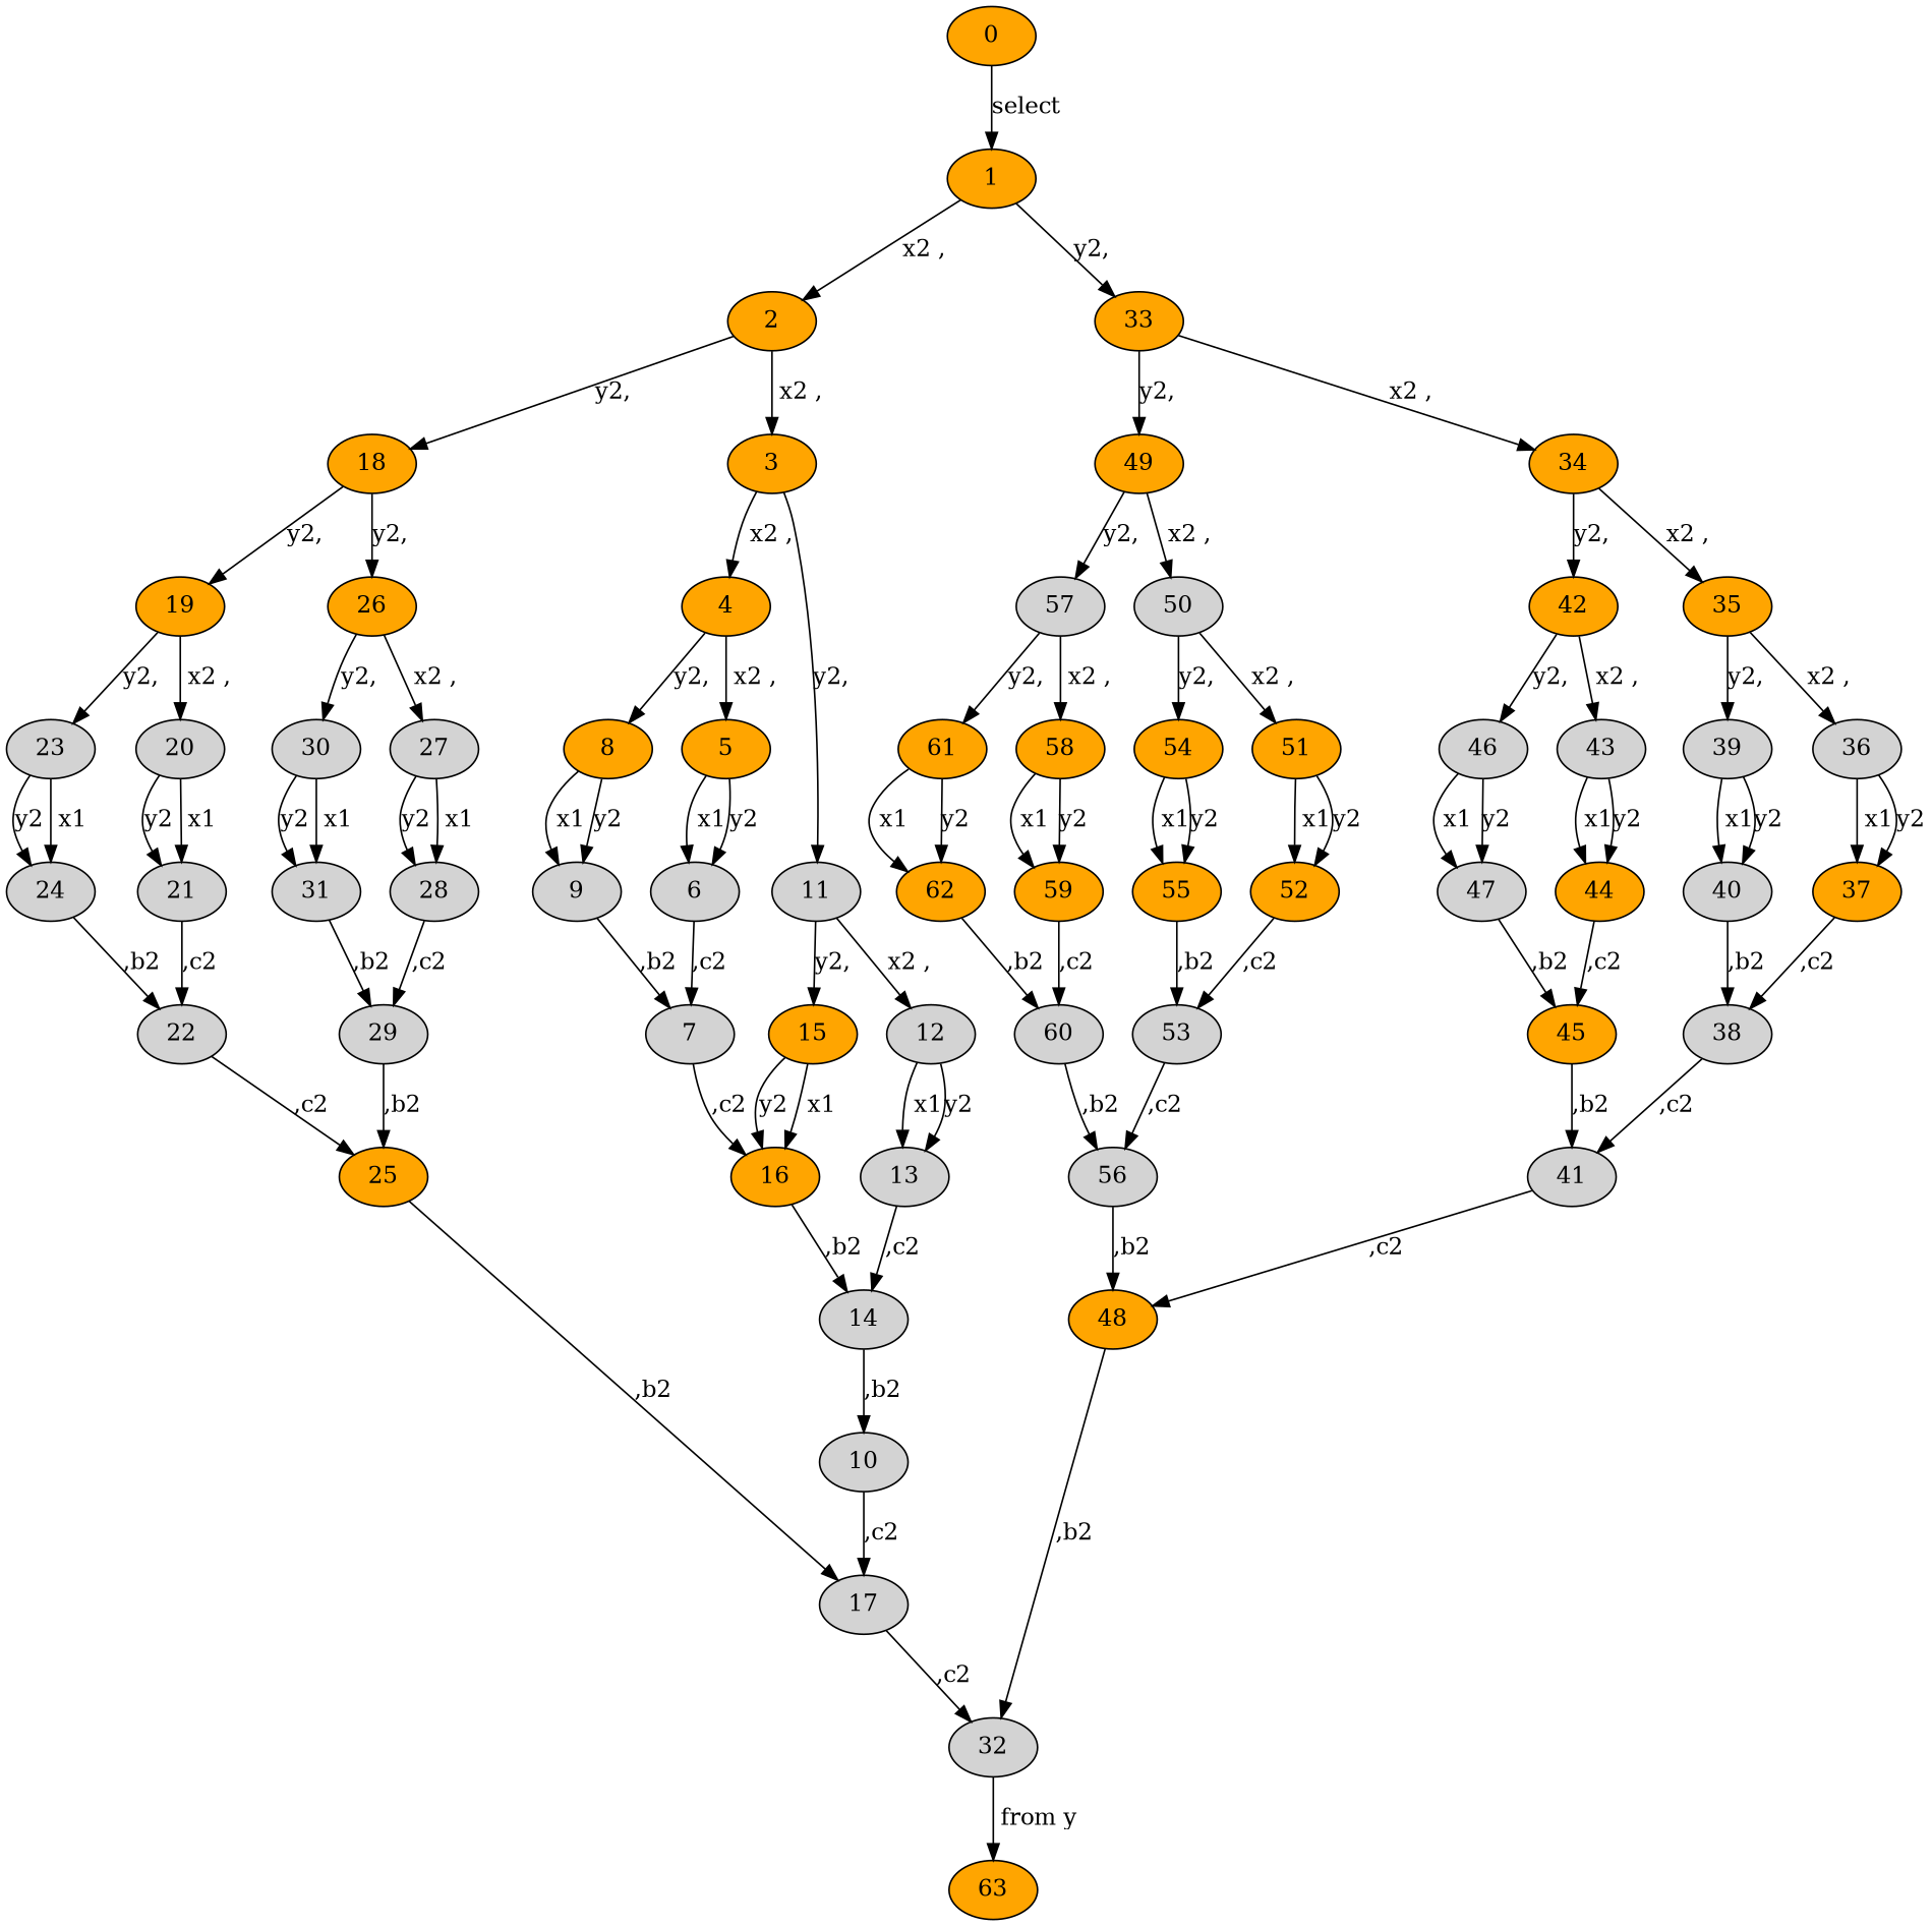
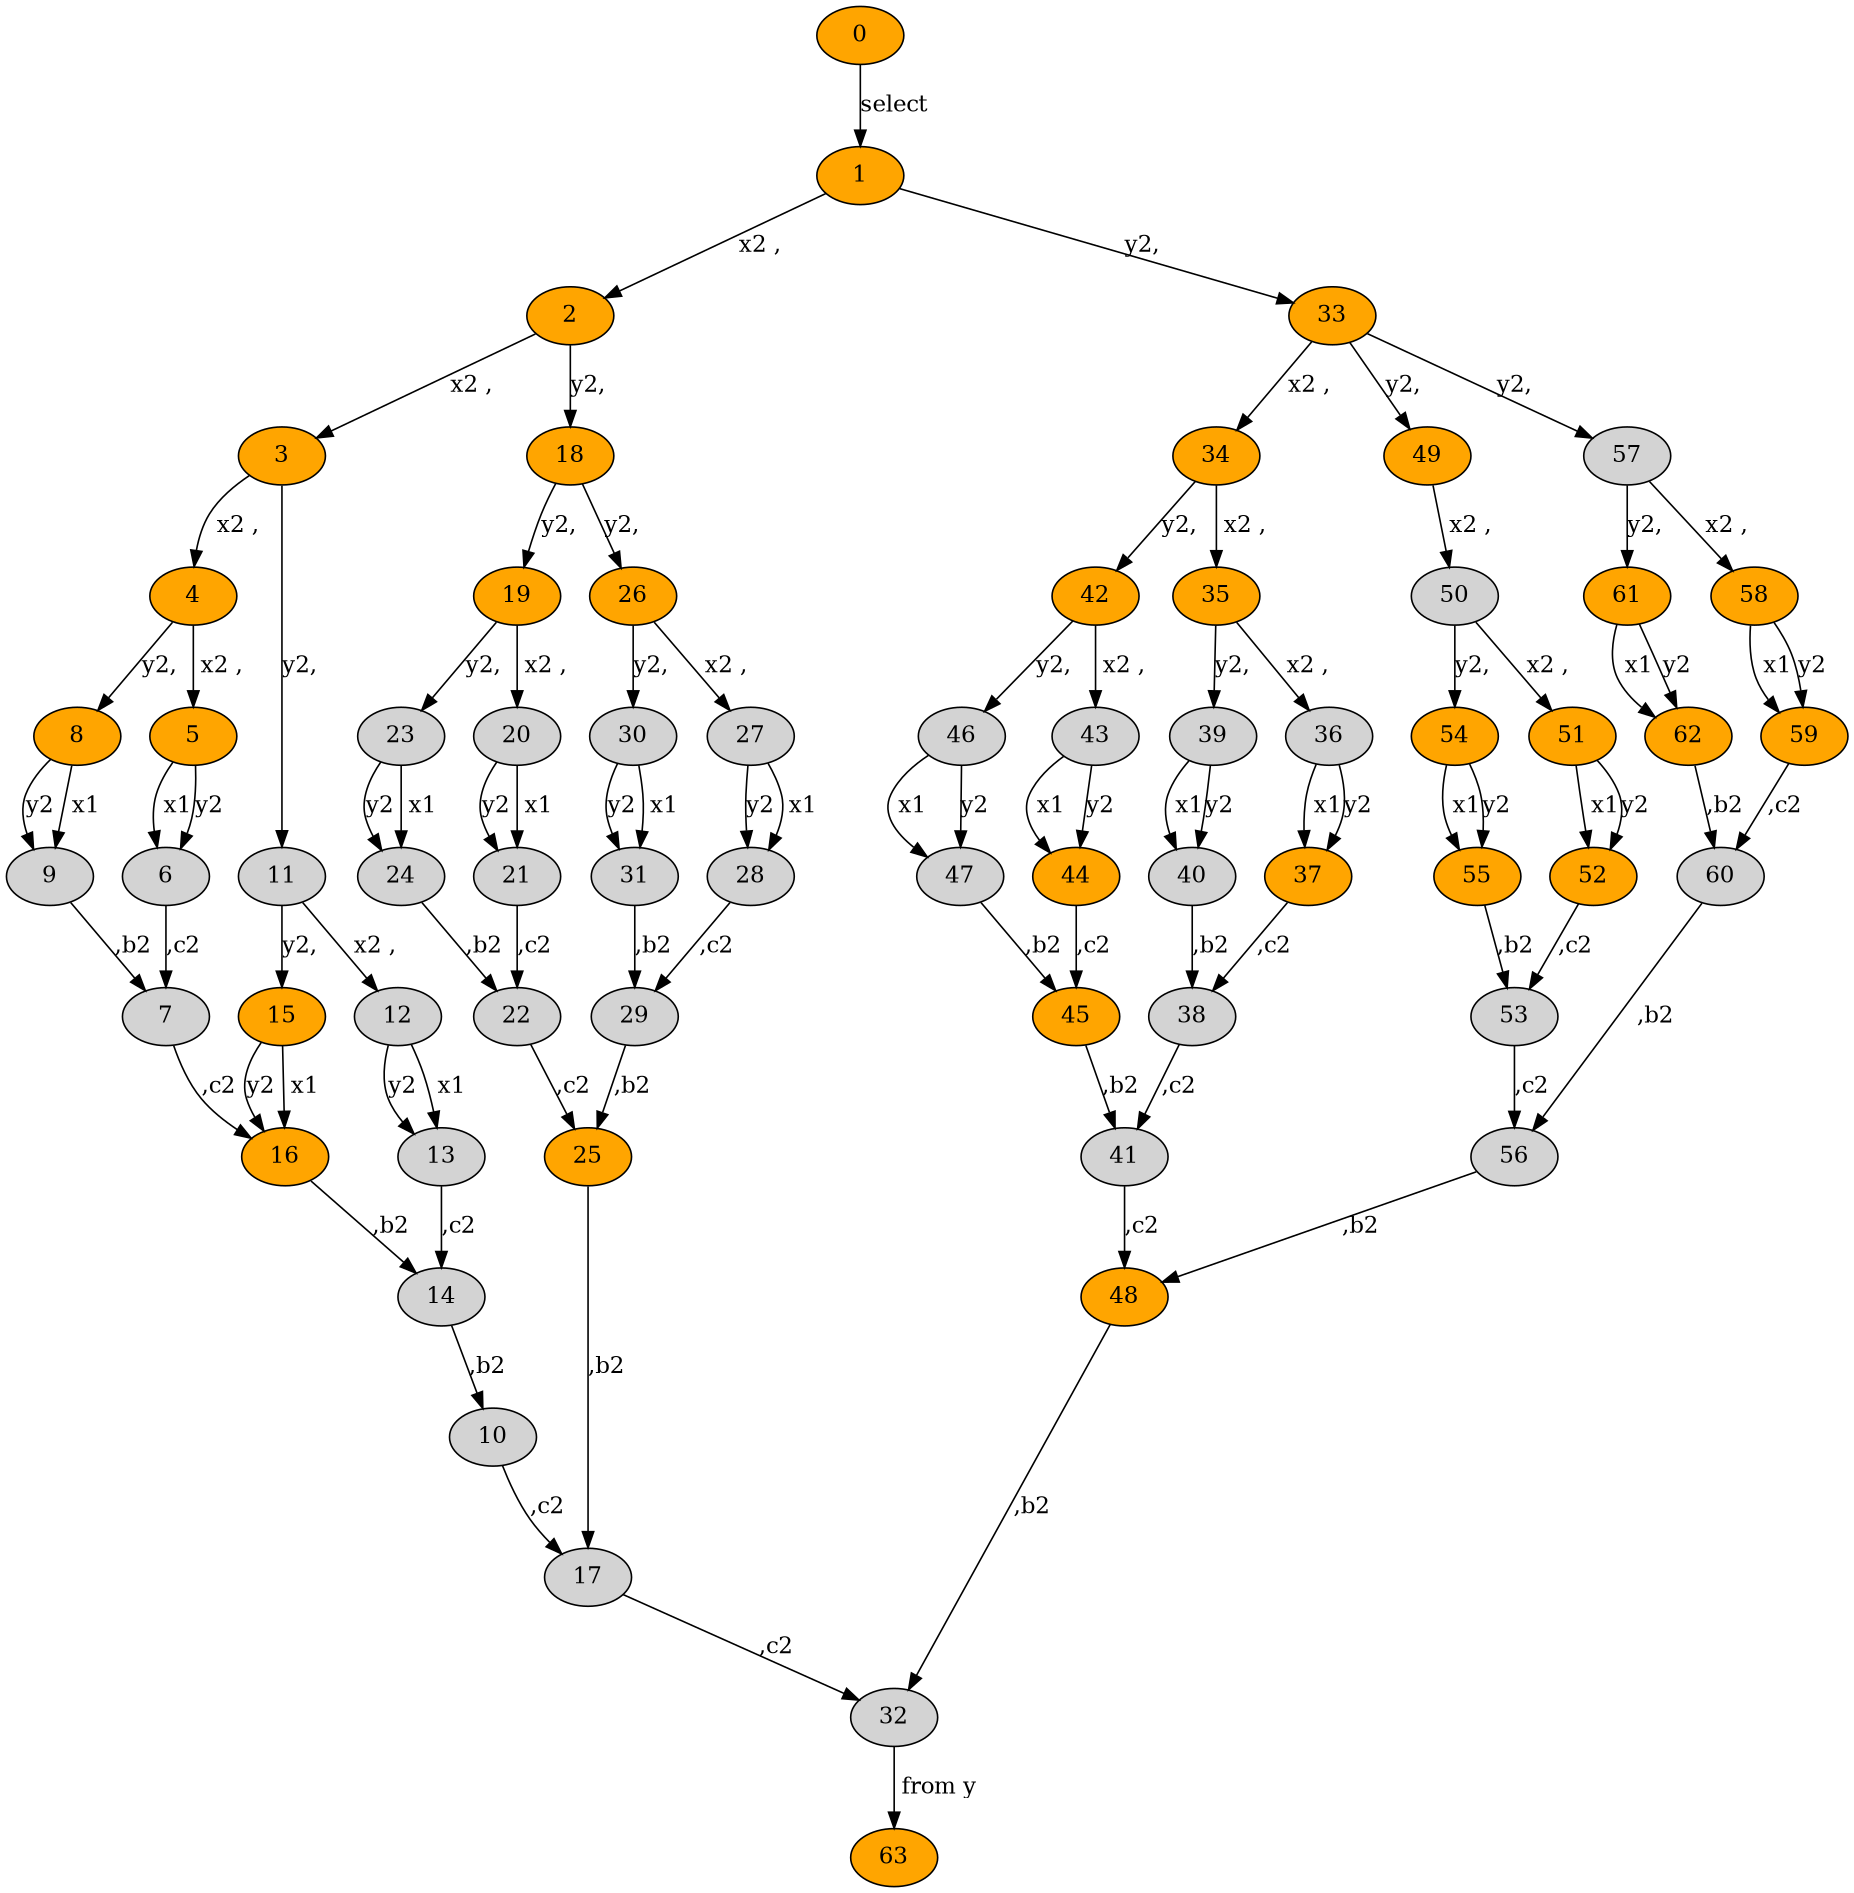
  digraph {
    node [fillcolor=lightgrey style=filled]
    0 [fillcolor=orange]
    1 [fillcolor=orange]
    2 [fillcolor=orange]
    33 [fillcolor=orange]
    3 [fillcolor=orange]
    18 [fillcolor=orange]
    34 [fillcolor=orange]
    49 [fillcolor=orange]
    4 [fillcolor=orange]
    11
    19 [fillcolor=orange]
    26 [fillcolor=orange]
    5 [fillcolor=orange]
    8 [fillcolor=orange]
    12
    15 [fillcolor=orange]
    6
    9
    7
    16 [fillcolor=orange]
    10
    17
    32
    13
    14
    63 [fillcolor=orange]
    20
    23
    27
    30
    21
    24
    22
    25 [fillcolor=orange]
    28
    31
    29
    35 [fillcolor=orange]
    42 [fillcolor=orange]
    50
    57
    36
    39
    43
    46
    37 [fillcolor=orange]
    40
    38
    41
    48 [fillcolor=orange]
    44 [fillcolor=orange]
    47
    45 [fillcolor=orange]
    51 [fillcolor=orange]
    54 [fillcolor=orange]
    58 [fillcolor=orange]
    61 [fillcolor=orange]
    52 [fillcolor=orange]
    55 [fillcolor=orange]
    53
    56
    59 [fillcolor=orange]
    62 [fillcolor=orange]
    60
    0 -> 1 [label="select "]
    1 -> 2 [label=" x2 ,"]
    1 -> 33 [label="y2,"]
    2 -> 3 [label=" x2 ,"]
    2 -> 18 [label="y2,"]
    33 -> 34 [label=" x2 ,"]
    33 -> 49 [label="y2,"]
    3 -> 4 [label=" x2 ,"]
    3 -> 11 [label="y2,"]
    18 -> 19 [label="y2,"]
    18 -> 26 [label="y2,"]
    34 -> 35 [label=" x2 ,"]
    34 -> 42 [label="y2,"]
    49 -> 50 [label=" x2 ,"]
-   49 -> 57 [label="y2,"]
+   33 -> 57 [label="y2,"]
    4 -> 5 [label=" x2 ,"]
    4 -> 8 [label="y2,"]
    11 -> 12 [label=" x2 ,"]
    11 -> 15 [label="y2,"]
    19 -> 20 [label=" x2 ,"]
    19 -> 23 [label="y2,"]
    26 -> 27 [label=" x2 ,"]
    26 -> 30 [label="y2,"]
    5 -> 6 [label=" x1"]
    5 -> 6 [label=y2]
    8 -> 9 [label=" x1"]
    8 -> 9 [label=y2]
    12 -> 13 [label=" x1"]
    12 -> 13 [label=y2]
    15 -> 16 [label=" x1"]
    15 -> 16 [label=y2]
    6 -> 7 [label=",c2"]
    9 -> 7 [label=",b2"]
    7 -> 16 [label=",c2"]
    16 -> 14 [label=",b2"]
    10 -> 17 [label=",c2"]
    17 -> 32 [label=",c2"]
    32 -> 63 [label=" from y  "]
    13 -> 14 [label=",c2"]
    14 -> 10 [label=",b2"]
    20 -> 21 [label=" x1"]
    20 -> 21 [label=y2]
    23 -> 24 [label=" x1"]
    23 -> 24 [label=y2]
    27 -> 28 [label=" x1"]
    27 -> 28 [label=y2]
    30 -> 31 [label=" x1"]
    30 -> 31 [label=y2]
    21 -> 22 [label=",c2"]
    24 -> 22 [label=",b2"]
    22 -> 25 [label=",c2"]
    25 -> 17 [label=",b2"]
    28 -> 29 [label=",c2"]
    31 -> 29 [label=",b2"]
    29 -> 25 [label=",b2"]
    35 -> 36 [label=" x2 ,"]
    35 -> 39 [label="y2,"]
    42 -> 43 [label=" x2 ,"]
    42 -> 46 [label="y2,"]
    50 -> 51 [label=" x2 ,"]
    50 -> 54 [label="y2,"]
    57 -> 58 [label=" x2 ,"]
    57 -> 61 [label="y2,"]
    36 -> 37 [label=" x1"]
    36 -> 37 [label=y2]
    39 -> 40 [label=" x1"]
    39 -> 40 [label=y2]
    43 -> 44 [label=" x1"]
    43 -> 44 [label=y2]
    46 -> 47 [label=" x1"]
    46 -> 47 [label=y2]
    37 -> 38 [label=",c2"]
    40 -> 38 [label=",b2"]
    38 -> 41 [label=",c2"]
    41 -> 48 [label=",c2"]
    48 -> 32 [label=",b2"]
    44 -> 45 [label=",c2"]
    47 -> 45 [label=",b2"]
    45 -> 41 [label=",b2"]
    51 -> 52 [label=" x1"]
    51 -> 52 [label=y2]
    54 -> 55 [label=" x1"]
    54 -> 55 [label=y2]
    58 -> 59 [label=" x1"]
    58 -> 59 [label=y2]
    61 -> 62 [label=" x1"]
    61 -> 62 [label=y2]
    52 -> 53 [label=",c2"]
    55 -> 53 [label=",b2"]
    53 -> 56 [label=",c2"]
    56 -> 48 [label=",b2"]
    59 -> 60 [label=",c2"]
    62 -> 60 [label=",b2"]
    60 -> 56 [label=",b2"]
  }
